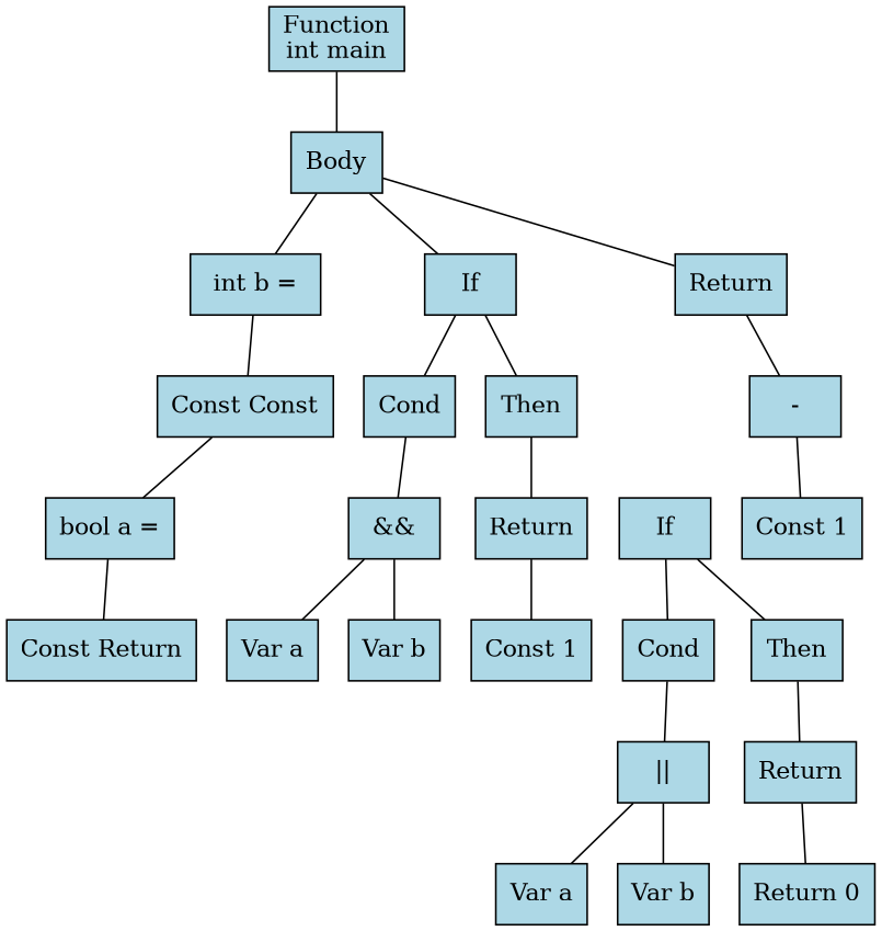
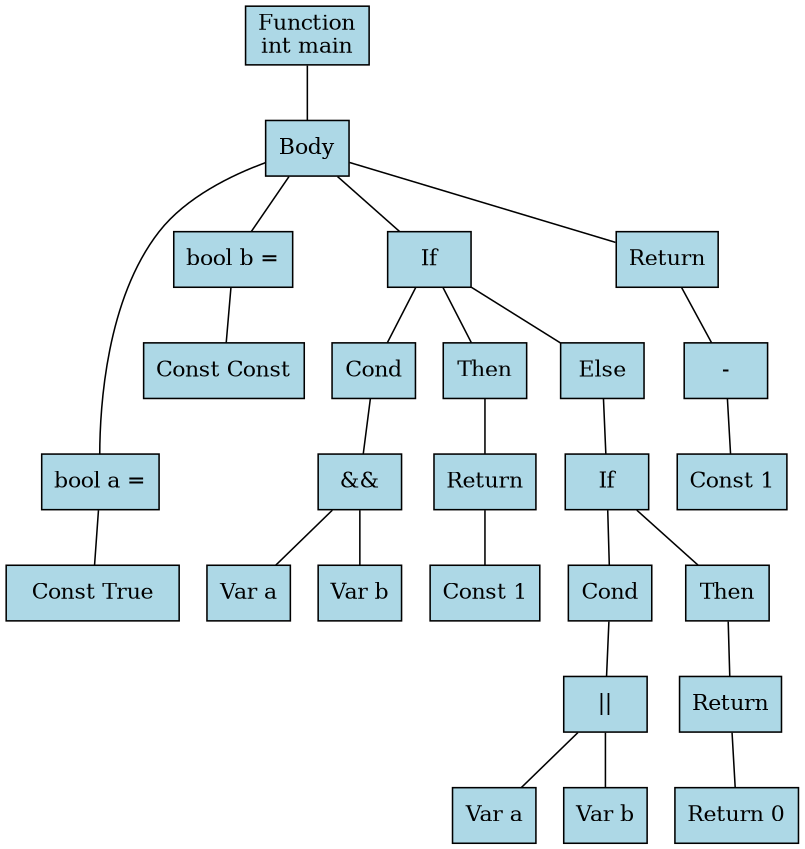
  digraph {
    node [fillcolor=lightblue font=bold fontcolor=black shape=box style=filled]
    edge [arrowhead=none color=black]
    n1 [label="Function\nint main"]
    n2 [label=Body]
    n3 [label="bool a ="]
-   n4 [label="int b ="]
+   n4 [label="bool b ="]
    n5 [label=If]
    n6 [label=Return]
-   n7 [label="Const Return"]
+   n7 [label="Const True"]
    n8 [label="Const Const"]
    n9 [label=Cond]
    n10 [label=Then]
+   n11 [label=Else]
    n12 [label="-"]
    n13 [label="&&"]
    n14 [label=Return]
    n15 [label=If]
    n16 [label="Var a"]
    n17 [label="Var b"]
    n18 [label="Const 1"]
    n19 [label=Cond]
    n20 [label=Then]
    n21 [label="||"]
    n22 [label=Return]
    n23 [label="Var a"]
    n24 [label="Var b"]
    n25 [label="Return 0"]
    n26 [label="Const 1"]
    n1 -> n2
-   n8 -> n3
+   n2 -> n3
    n2 -> n4
    n2 -> n5
    n2 -> n6
    n3 -> n7
    n4 -> n8
    n5 -> n9
    n5 -> n10
+   n5 -> n11
    n6 -> n12
    n9 -> n13
    n10 -> n14
+   n11 -> n15
    n12 -> n26
    n13 -> n16
    n13 -> n17
    n14 -> n18
    n15 -> n19
    n15 -> n20
    n19 -> n21
    n20 -> n22
    n21 -> n23
    n21 -> n24
    n22 -> n25
  }
